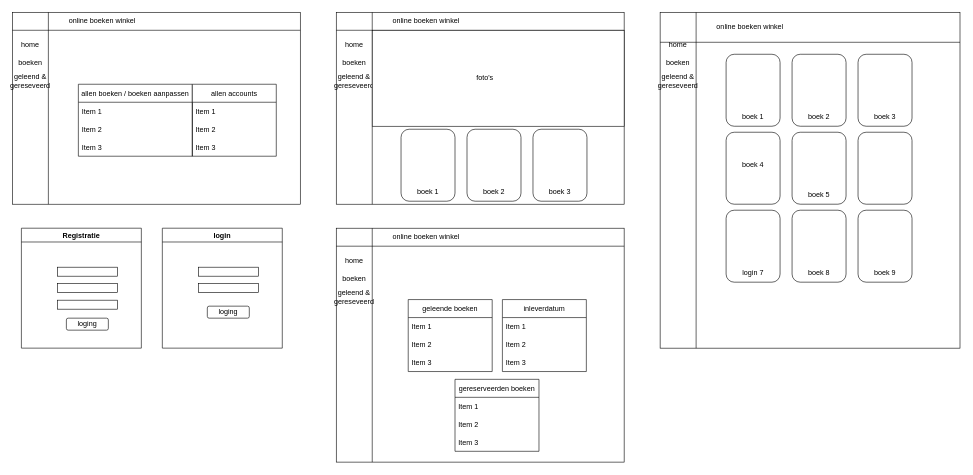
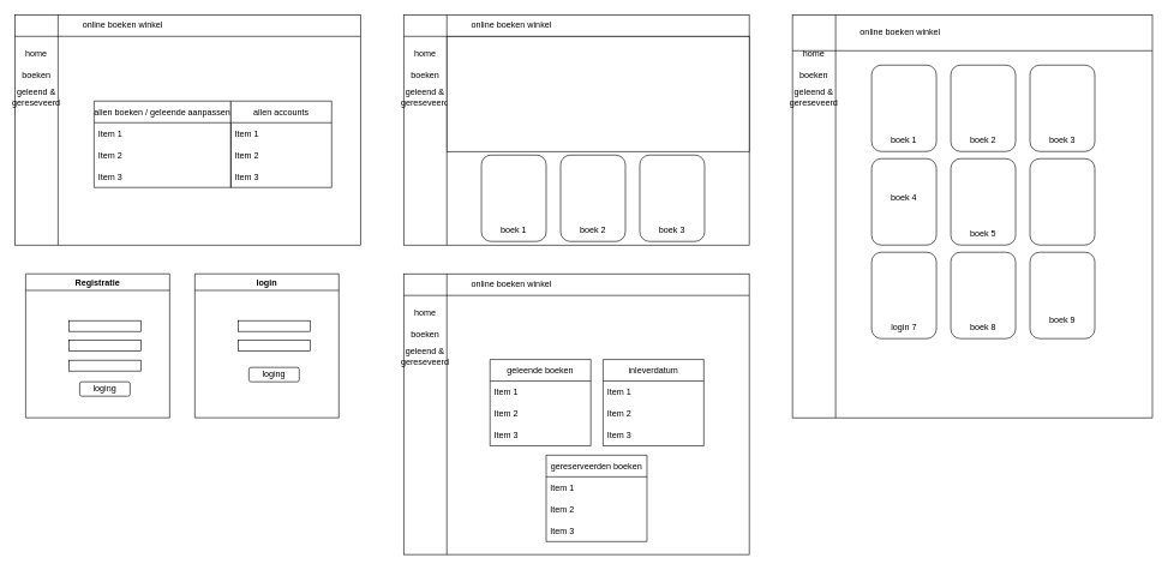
  <mxCell id="0" />
  <mxCell id="1" parent="0" />
  <mxCell id="2" value="" style="shape=internalStorage;whiteSpace=wrap;html=1;backgroundOutline=1;dx=60;dy=30;" vertex="1" parent="1"><mxGeometry width="480" height="320" as="geometry" x="560" y="20" /></mxCell>
  <mxCell id="3" value="online boeken winkel" style="text;html=1;strokeColor=none;fillColor=none;align=center;verticalAlign=middle;whiteSpace=wrap;rounded=0;" vertex="1" parent="1"><mxGeometry x="640" width="140" height="30" as="geometry" y="20" /></mxCell>
  <mxCell id="4" value="home" style="text;html=1;strokeColor=none;fillColor=none;align=center;verticalAlign=middle;whiteSpace=wrap;rounded=0;" vertex="1" parent="1"><mxGeometry y="60" width="60" height="30" as="geometry" x="560" /></mxCell>
  <mxCell id="5" value="boeken" style="text;html=1;strokeColor=none;fillColor=none;align=center;verticalAlign=middle;whiteSpace=wrap;rounded=0;" vertex="1" parent="1"><mxGeometry y="90" width="60" height="30" as="geometry" x="560" /></mxCell>
  <mxCell id="6" value="geleend &amp;amp; gereseveerd" style="text;html=1;strokeColor=none;fillColor=none;align=center;verticalAlign=middle;whiteSpace=wrap;rounded=0;" vertex="1" parent="1"><mxGeometry y="120" width="60" height="30" as="geometry" x="560" /></mxCell>
  <mxCell id="7" value="" style="rounded=1;whiteSpace=wrap;html=1;" vertex="1" parent="1"><mxGeometry x="668" y="215" width="90" height="120" as="geometry" /></mxCell>
  <mxCell id="8" value="boek 1" style="text;html=1;strokeColor=none;fillColor=none;align=center;verticalAlign=middle;whiteSpace=wrap;rounded=0;" vertex="1" parent="1"><mxGeometry x="683" y="305" width="60" height="30" as="geometry" /></mxCell>
  <mxCell id="9" value="" style="rounded=1;whiteSpace=wrap;html=1;" vertex="1" parent="1"><mxGeometry x="778" y="215" width="90" height="120" as="geometry" /></mxCell>
  <mxCell id="10" value="boek 2" style="text;html=1;strokeColor=none;fillColor=none;align=center;verticalAlign=middle;whiteSpace=wrap;rounded=0;" vertex="1" parent="1"><mxGeometry x="793" y="305" width="60" height="30" as="geometry" /></mxCell>
  <mxCell id="11" value="" style="rounded=1;whiteSpace=wrap;html=1;" vertex="1" parent="1"><mxGeometry x="888" y="215" width="90" height="120" as="geometry" /></mxCell>
  <mxCell id="12" value="boek 3" style="text;html=1;strokeColor=none;fillColor=none;align=center;verticalAlign=middle;whiteSpace=wrap;rounded=0;" vertex="1" parent="1"><mxGeometry x="903" y="305" width="60" height="30" as="geometry" /></mxCell>
  <mxCell id="13" value="" style="rounded=0;whiteSpace=wrap;html=1;" vertex="1" parent="1"><mxGeometry x="620" y="50" width="420" height="160" as="geometry" /></mxCell>
- <mxCell id="14" value="foto's" style="text;html=1;strokeColor=none;fillColor=none;align=center;verticalAlign=middle;whiteSpace=wrap;rounded=0;" vertex="1" parent="1"><mxGeometry x="778" y="115" width="60" height="30" as="geometry" /></mxCell>
  <mxCell id="15" value="" style="shape=internalStorage;whiteSpace=wrap;html=1;backgroundOutline=1;dx=60;dy=50;" vertex="1" parent="1"><mxGeometry x="1100" width="500" height="560" as="geometry" y="20" /></mxCell>
  <mxCell id="16" value="" style="rounded=1;whiteSpace=wrap;html=1;" vertex="1" parent="1"><mxGeometry x="1210" y="90" width="90" height="120" as="geometry" /></mxCell>
  <mxCell id="17" value="boek 1" style="text;html=1;strokeColor=none;fillColor=none;align=center;verticalAlign=middle;whiteSpace=wrap;rounded=0;" vertex="1" parent="1"><mxGeometry x="1225" y="180" width="60" height="30" as="geometry" /></mxCell>
  <mxCell id="18" value="" style="rounded=1;whiteSpace=wrap;html=1;" vertex="1" parent="1"><mxGeometry x="1320" y="90" width="90" height="120" as="geometry" /></mxCell>
  <mxCell id="19" value="boek 2" style="text;html=1;strokeColor=none;fillColor=none;align=center;verticalAlign=middle;whiteSpace=wrap;rounded=0;" vertex="1" parent="1"><mxGeometry x="1335" y="180" width="60" height="30" as="geometry" /></mxCell>
  <mxCell id="20" value="" style="rounded=1;whiteSpace=wrap;html=1;" vertex="1" parent="1"><mxGeometry x="1430" y="90" width="90" height="120" as="geometry" /></mxCell>
  <mxCell id="21" value="boek 3" style="text;html=1;strokeColor=none;fillColor=none;align=center;verticalAlign=middle;whiteSpace=wrap;rounded=0;" vertex="1" parent="1"><mxGeometry x="1445" y="180" width="60" height="30" as="geometry" /></mxCell>
  <mxCell id="22" value="" style="rounded=1;whiteSpace=wrap;html=1;" vertex="1" parent="1"><mxGeometry x="1210" y="220" width="90" height="120" as="geometry" /></mxCell>
  <mxCell id="23" value="boek 4" style="text;html=1;strokeColor=none;fillColor=none;align=center;verticalAlign=middle;whiteSpace=wrap;rounded=0;" vertex="1" parent="1"><mxGeometry x="1225" y="260" width="60" height="30" as="geometry" /></mxCell>
  <mxCell id="24" value="" style="rounded=1;whiteSpace=wrap;html=1;" vertex="1" parent="1"><mxGeometry x="1320" y="220" width="90" height="120" as="geometry" /></mxCell>
  <mxCell id="25" value="boek 5" style="text;html=1;strokeColor=none;fillColor=none;align=center;verticalAlign=middle;whiteSpace=wrap;rounded=0;" vertex="1" parent="1"><mxGeometry x="1335" y="310" width="60" height="30" as="geometry" /></mxCell>
  <mxCell id="26" value="" style="rounded=1;whiteSpace=wrap;html=1;" vertex="1" parent="1"><mxGeometry x="1430" y="220" width="90" height="120" as="geometry" /></mxCell>
  <mxCell id="27" value="" style="rounded=1;whiteSpace=wrap;html=1;" vertex="1" parent="1"><mxGeometry x="1210" y="350" width="90" height="120" as="geometry" /></mxCell>
  <mxCell id="28" value="login 7" style="text;html=1;strokeColor=none;fillColor=none;align=center;verticalAlign=middle;whiteSpace=wrap;rounded=0;" vertex="1" parent="1"><mxGeometry x="1225" y="440" width="60" height="30" as="geometry" /></mxCell>
  <mxCell id="29" value="" style="rounded=1;whiteSpace=wrap;html=1;" vertex="1" parent="1"><mxGeometry x="1320" y="350" width="90" height="120" as="geometry" /></mxCell>
  <mxCell id="30" value="boek 8" style="text;html=1;strokeColor=none;fillColor=none;align=center;verticalAlign=middle;whiteSpace=wrap;rounded=0;" vertex="1" parent="1"><mxGeometry x="1335" y="440" width="60" height="30" as="geometry" /></mxCell>
  <mxCell id="31" value="" style="rounded=1;whiteSpace=wrap;html=1;" vertex="1" parent="1"><mxGeometry x="1430" y="350" width="90" height="120" as="geometry" /></mxCell>
- <mxCell id="32" value="boek 9" style="text;html=1;strokeColor=none;fillColor=none;align=center;verticalAlign=middle;whiteSpace=wrap;rounded=0;" vertex="1" parent="1"><mxGeometry x="1445" y="440" width="60" height="30" as="geometry" /></mxCell>
+ <mxCell id="32" value="boek 9" style="text;html=1;strokeColor=none;fillColor=none;align=center;verticalAlign=middle;whiteSpace=wrap;rounded=0;" vertex="1" parent="1"><mxGeometry x="1445" y="430" width="60" height="30" as="geometry" /></mxCell>
  <mxCell id="33" value="home" style="text;html=1;strokeColor=none;fillColor=none;align=center;verticalAlign=middle;whiteSpace=wrap;rounded=0;" vertex="1" parent="1"><mxGeometry x="1100" y="60" width="60" height="30" as="geometry" /></mxCell>
  <mxCell id="34" value="boeken" style="text;html=1;strokeColor=none;fillColor=none;align=center;verticalAlign=middle;whiteSpace=wrap;rounded=0;" vertex="1" parent="1"><mxGeometry x="1100" y="90" width="60" height="30" as="geometry" /></mxCell>
  <mxCell id="35" value="geleend &amp;amp; gereseveerd" style="text;html=1;strokeColor=none;fillColor=none;align=center;verticalAlign=middle;whiteSpace=wrap;rounded=0;" vertex="1" parent="1"><mxGeometry x="1100" y="120" width="60" height="30" as="geometry" /></mxCell>
  <mxCell id="36" value="online boeken winkel" style="text;html=1;strokeColor=none;fillColor=none;align=center;verticalAlign=middle;whiteSpace=wrap;rounded=0;" vertex="1" parent="1"><mxGeometry x="1180" y="30" width="140" height="30" as="geometry" /></mxCell>
  <mxCell id="37" value="" style="shape=internalStorage;whiteSpace=wrap;html=1;backgroundOutline=1;dx=60;dy=30;" vertex="1" parent="1"><mxGeometry y="380" width="480" height="390" as="geometry" x="560" /></mxCell>
  <mxCell id="38" value="online boeken winkel" style="text;html=1;strokeColor=none;fillColor=none;align=center;verticalAlign=middle;whiteSpace=wrap;rounded=0;" vertex="1" parent="1"><mxGeometry x="640" y="380" width="140" height="30" as="geometry" /></mxCell>
  <mxCell id="39" value="home" style="text;html=1;strokeColor=none;fillColor=none;align=center;verticalAlign=middle;whiteSpace=wrap;rounded=0;" vertex="1" parent="1"><mxGeometry y="420" width="60" height="30" as="geometry" x="560" /></mxCell>
  <mxCell id="40" value="boeken" style="text;html=1;strokeColor=none;fillColor=none;align=center;verticalAlign=middle;whiteSpace=wrap;rounded=0;" vertex="1" parent="1"><mxGeometry y="450" width="60" height="30" as="geometry" x="560" /></mxCell>
  <mxCell id="41" value="geleend &amp;amp; gereseveerd" style="text;html=1;strokeColor=none;fillColor=none;align=center;verticalAlign=middle;whiteSpace=wrap;rounded=0;" vertex="1" parent="1"><mxGeometry y="480" width="60" height="30" as="geometry" x="560" /></mxCell>
  <mxCell id="42" value="geleende boeken" style="swimlane;fontStyle=0;childLayout=stackLayout;horizontal=1;startSize=30;horizontalStack=0;resizeParent=1;resizeParentMax=0;resizeLast=0;collapsible=1;marginBottom=0;" vertex="1" parent="1"><mxGeometry x="680" y="499" width="140" height="120" as="geometry" /></mxCell>
  <mxCell id="43" value="Item 1" style="text;strokeColor=none;fillColor=none;align=left;verticalAlign=middle;spacingLeft=4;spacingRight=4;overflow=hidden;points=[[0,0.5],[1,0.5]];portConstraint=eastwest;rotatable=0;" vertex="1" parent="42"><mxGeometry y="30" width="140" height="30" as="geometry" /></mxCell>
  <mxCell id="44" value="Item 2" style="text;strokeColor=none;fillColor=none;align=left;verticalAlign=middle;spacingLeft=4;spacingRight=4;overflow=hidden;points=[[0,0.5],[1,0.5]];portConstraint=eastwest;rotatable=0;" vertex="1" parent="42"><mxGeometry y="60" width="140" height="30" as="geometry" /></mxCell>
  <mxCell id="45" value="Item 3" style="text;strokeColor=none;fillColor=none;align=left;verticalAlign=middle;spacingLeft=4;spacingRight=4;overflow=hidden;points=[[0,0.5],[1,0.5]];portConstraint=eastwest;rotatable=0;" vertex="1" parent="42"><mxGeometry y="90" width="140" height="30" as="geometry" /></mxCell>
  <mxCell id="46" value="inleverdatum" style="swimlane;fontStyle=0;childLayout=stackLayout;horizontal=1;startSize=30;horizontalStack=0;resizeParent=1;resizeParentMax=0;resizeLast=0;collapsible=1;marginBottom=0;" vertex="1" parent="1"><mxGeometry x="837" y="499" width="140" height="120" as="geometry" /></mxCell>
  <mxCell id="47" value="Item 1" style="text;strokeColor=none;fillColor=none;align=left;verticalAlign=middle;spacingLeft=4;spacingRight=4;overflow=hidden;points=[[0,0.5],[1,0.5]];portConstraint=eastwest;rotatable=0;" vertex="1" parent="46"><mxGeometry y="30" width="140" height="30" as="geometry" /></mxCell>
  <mxCell id="48" value="Item 2" style="text;strokeColor=none;fillColor=none;align=left;verticalAlign=middle;spacingLeft=4;spacingRight=4;overflow=hidden;points=[[0,0.5],[1,0.5]];portConstraint=eastwest;rotatable=0;" vertex="1" parent="46"><mxGeometry y="60" width="140" height="30" as="geometry" /></mxCell>
  <mxCell id="49" value="Item 3" style="text;strokeColor=none;fillColor=none;align=left;verticalAlign=middle;spacingLeft=4;spacingRight=4;overflow=hidden;points=[[0,0.5],[1,0.5]];portConstraint=eastwest;rotatable=0;" vertex="1" parent="46"><mxGeometry y="90" width="140" height="30" as="geometry" /></mxCell>
  <mxCell id="50" value="" style="shape=internalStorage;whiteSpace=wrap;html=1;backgroundOutline=1;dx=60;dy=30;" vertex="1" parent="1"><mxGeometry x="20" width="480" height="320" as="geometry" y="20" /></mxCell>
  <mxCell id="51" value="online boeken winkel" style="text;html=1;strokeColor=none;fillColor=none;align=center;verticalAlign=middle;whiteSpace=wrap;rounded=0;" vertex="1" parent="1"><mxGeometry x="100" width="140" height="30" as="geometry" y="20" /></mxCell>
  <mxCell id="52" value="home" style="text;html=1;strokeColor=none;fillColor=none;align=center;verticalAlign=middle;whiteSpace=wrap;rounded=0;" vertex="1" parent="1"><mxGeometry x="20" y="60" width="60" height="30" as="geometry" /></mxCell>
  <mxCell id="53" value="boeken" style="text;html=1;strokeColor=none;fillColor=none;align=center;verticalAlign=middle;whiteSpace=wrap;rounded=0;" vertex="1" parent="1"><mxGeometry x="20" y="90" width="60" height="30" as="geometry" /></mxCell>
  <mxCell id="54" value="geleend &amp;amp; gereseveerd" style="text;html=1;strokeColor=none;fillColor=none;align=center;verticalAlign=middle;whiteSpace=wrap;rounded=0;" vertex="1" parent="1"><mxGeometry x="20" y="120" width="60" height="30" as="geometry" /></mxCell>
- <mxCell id="55" value="allen boeken / boeken aanpassen" style="swimlane;fontStyle=0;childLayout=stackLayout;horizontal=1;startSize=30;horizontalStack=0;resizeParent=1;resizeParentMax=0;resizeLast=0;collapsible=1;marginBottom=0;" vertex="1" parent="1"><mxGeometry x="130" y="140" width="190" height="120" as="geometry" /></mxCell>
+ <mxCell id="55" value="allen boeken / geleende aanpassen" style="swimlane;fontStyle=0;childLayout=stackLayout;horizontal=1;startSize=30;horizontalStack=0;resizeParent=1;resizeParentMax=0;resizeLast=0;collapsible=1;marginBottom=0;" vertex="1" parent="1"><mxGeometry x="130" y="140" width="190" height="120" as="geometry" /></mxCell>
  <mxCell id="56" value="Item 1" style="text;strokeColor=none;fillColor=none;align=left;verticalAlign=middle;spacingLeft=4;spacingRight=4;overflow=hidden;points=[[0,0.5],[1,0.5]];portConstraint=eastwest;rotatable=0;" vertex="1" parent="55"><mxGeometry y="30" width="190" height="30" as="geometry" /></mxCell>
  <mxCell id="57" value="Item 2" style="text;strokeColor=none;fillColor=none;align=left;verticalAlign=middle;spacingLeft=4;spacingRight=4;overflow=hidden;points=[[0,0.5],[1,0.5]];portConstraint=eastwest;rotatable=0;" vertex="1" parent="55"><mxGeometry y="60" width="190" height="30" as="geometry" /></mxCell>
  <mxCell id="58" value="Item 3" style="text;strokeColor=none;fillColor=none;align=left;verticalAlign=middle;spacingLeft=4;spacingRight=4;overflow=hidden;points=[[0,0.5],[1,0.5]];portConstraint=eastwest;rotatable=0;" vertex="1" parent="55"><mxGeometry y="90" width="190" height="30" as="geometry" /></mxCell>
  <mxCell id="59" value="allen accounts" style="swimlane;fontStyle=0;childLayout=stackLayout;horizontal=1;startSize=30;horizontalStack=0;resizeParent=1;resizeParentMax=0;resizeLast=0;collapsible=1;marginBottom=0;" vertex="1" parent="1"><mxGeometry x="320" y="140" width="140" height="120" as="geometry" /></mxCell>
  <mxCell id="60" value="Item 1" style="text;strokeColor=none;fillColor=none;align=left;verticalAlign=middle;spacingLeft=4;spacingRight=4;overflow=hidden;points=[[0,0.5],[1,0.5]];portConstraint=eastwest;rotatable=0;" vertex="1" parent="59"><mxGeometry y="30" width="140" height="30" as="geometry" /></mxCell>
  <mxCell id="61" value="Item 2" style="text;strokeColor=none;fillColor=none;align=left;verticalAlign=middle;spacingLeft=4;spacingRight=4;overflow=hidden;points=[[0,0.5],[1,0.5]];portConstraint=eastwest;rotatable=0;" vertex="1" parent="59"><mxGeometry y="60" width="140" height="30" as="geometry" /></mxCell>
  <mxCell id="62" value="Item 3" style="text;strokeColor=none;fillColor=none;align=left;verticalAlign=middle;spacingLeft=4;spacingRight=4;overflow=hidden;points=[[0,0.5],[1,0.5]];portConstraint=eastwest;rotatable=0;" vertex="1" parent="59"><mxGeometry y="90" width="140" height="30" as="geometry" /></mxCell>
  <mxCell id="63" value="gereserveerden boeken" style="swimlane;fontStyle=0;childLayout=stackLayout;horizontal=1;startSize=30;horizontalStack=0;resizeParent=1;resizeParentMax=0;resizeLast=0;collapsible=1;marginBottom=0;" vertex="1" parent="1"><mxGeometry x="758" y="632" width="140" height="120" as="geometry" /></mxCell>
  <mxCell id="64" value="Item 1" style="text;strokeColor=none;fillColor=none;align=left;verticalAlign=middle;spacingLeft=4;spacingRight=4;overflow=hidden;points=[[0,0.5],[1,0.5]];portConstraint=eastwest;rotatable=0;" vertex="1" parent="63"><mxGeometry y="30" width="140" height="30" as="geometry" /></mxCell>
  <mxCell id="65" value="Item 2" style="text;strokeColor=none;fillColor=none;align=left;verticalAlign=middle;spacingLeft=4;spacingRight=4;overflow=hidden;points=[[0,0.5],[1,0.5]];portConstraint=eastwest;rotatable=0;" vertex="1" parent="63"><mxGeometry y="60" width="140" height="30" as="geometry" /></mxCell>
  <mxCell id="66" value="Item 3" style="text;strokeColor=none;fillColor=none;align=left;verticalAlign=middle;spacingLeft=4;spacingRight=4;overflow=hidden;points=[[0,0.5],[1,0.5]];portConstraint=eastwest;rotatable=0;" vertex="1" parent="63"><mxGeometry y="90" width="140" height="30" as="geometry" /></mxCell>
  <mxCell id="67" value="login" style="swimlane;" vertex="1" parent="1"><mxGeometry x="270" y="380" width="200" height="200" as="geometry" /></mxCell>
  <mxCell id="68" value="" style="rounded=0;whiteSpace=wrap;html=1;" vertex="1" parent="67"><mxGeometry x="60" y="65" width="100" height="15" as="geometry" /></mxCell>
  <mxCell id="69" value="" style="rounded=0;whiteSpace=wrap;html=1;" vertex="1" parent="67"><mxGeometry x="60" y="92.5" width="100" height="15" as="geometry" /></mxCell>
  <mxCell id="70" value="loging" style="rounded=1;whiteSpace=wrap;html=1;" vertex="1" parent="67"><mxGeometry x="75" y="130" width="70" height="20" as="geometry" /></mxCell>
  <mxCell id="71" value="Registratie" style="swimlane;" vertex="1" parent="1"><mxGeometry x="35" y="380" width="200" height="200" as="geometry" /></mxCell>
  <mxCell id="72" value="" style="rounded=0;whiteSpace=wrap;html=1;" vertex="1" parent="71"><mxGeometry x="60" y="65" width="100" height="15" as="geometry" /></mxCell>
  <mxCell id="73" value="" style="rounded=0;whiteSpace=wrap;html=1;" vertex="1" parent="71"><mxGeometry x="60" y="92.5" width="100" height="15" as="geometry" /></mxCell>
  <mxCell id="74" value="loging" style="rounded=1;whiteSpace=wrap;html=1;" vertex="1" parent="71"><mxGeometry x="75" y="150" width="70" height="20" as="geometry" /></mxCell>
  <mxCell id="75" value="" style="rounded=0;whiteSpace=wrap;html=1;" vertex="1" parent="71"><mxGeometry x="60" y="120" width="100" height="15" as="geometry" /></mxCell>
